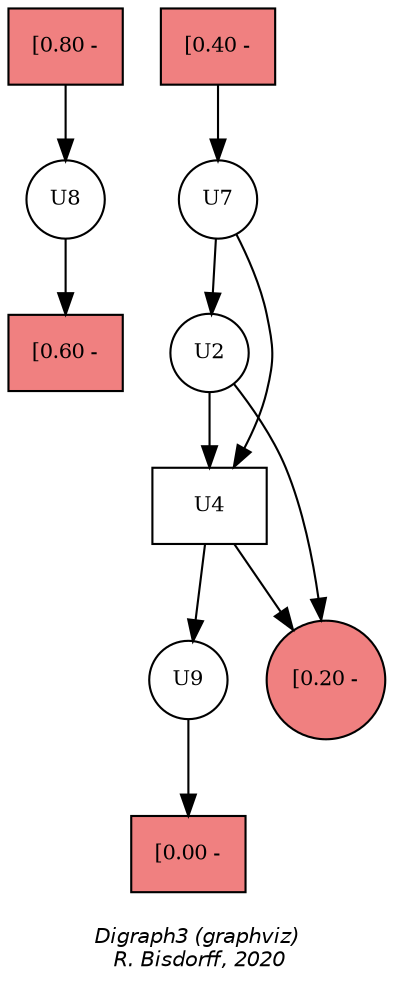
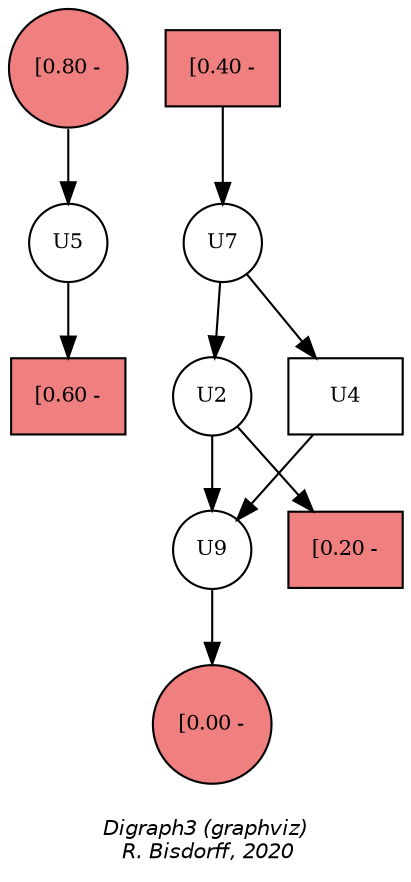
  digraph {
    fontname="Helvetica-Oblique"
    fontsize=10
    label="\nDigraph3 (graphviz)\n R. Bisdorff, 2020"
    ordering=out
    node [fontsize=10 shape=box]
    edge [color=black style="setlinewidth(1)"]
-   n1 [fillcolor=lightcoral label="[0.80 -" style=filled]
-   n2 [label=U8 shape=circle]
+   n1 [fillcolor=lightcoral label="[0.80 -" shape=circle style=filled]
+   n2 [label=U5 shape=circle]
    n3 [fillcolor=lightcoral label="[0.60 -" style=filled]
    n4 [fillcolor=lightcoral label="[0.40 -" style=filled]
    n5 [label=U7 shape=circle]
    n6 [label=U2 shape=circle]
    n7 [label=U4]
    n8 [label=U9 shape=circle]
-   n9 [fillcolor=lightcoral label="[0.20 -" shape=circle style=filled]
-   n10 [fillcolor=lightcoral label="[0.00 -" style=filled]
+   n9 [fillcolor=lightcoral label="[0.20 -" style=filled]
+   n10 [fillcolor=lightcoral label="[0.00 -" shape=circle style=filled]
    subgraph sub_1 {
      rank=0
      n1
    }
    subgraph sub_2 {
      rank=1
      n2
    }
    subgraph sub_3 {
      rank=2
      n3
    }
    subgraph sub_4 {
      rank=3
      n4
    }
    subgraph sub_5 {
      rank=4
      n5
    }
    subgraph sub_6 {
      rank=5
      n6
      n7
    }
    subgraph sub_7 {
      rank=6
      n8
      n9
    }
    subgraph sub_8 {
      rank=7
      n10
    }
    n1 -> n2
    n2 -> n3
    n4 -> n5
    n5 -> n6
    n5 -> n7
-   n6 -> n7
+   n6 -> n8
    n6 -> n9
    n7 -> n8
-   n7 -> n9
    n8 -> n10
  }
